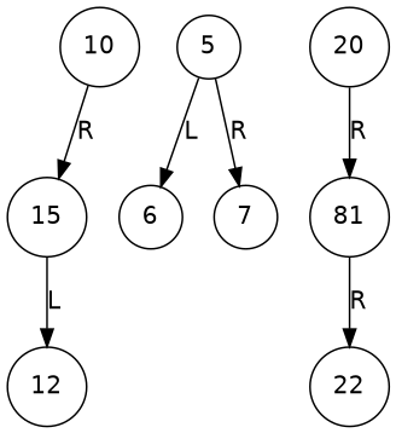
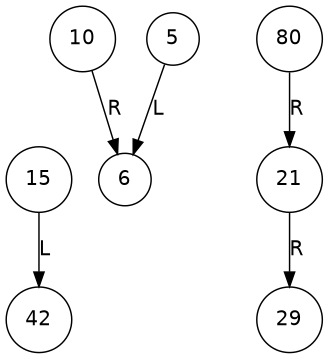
  digraph {
    fontname="DejaVu Sans"
    rankdir=TB
    splines=polyline
    node [fontname="DejaVu Sans" shape=circle]
    edge [arrowhead=normal arrowtail=none dir=both fontname="DejaVu Sans"]
    10
    15
    n3 [label=6]
    5
-   7
-   12
-   20
-   21 [label=81]
-   22
-   10 -> 15 [label=R]
+   12 [label=42]
+   20 [label=80]
+   21
+   22 [label=29]
+   10 -> n3 [label=R]
    15 -> 12 [label=L]
    5 -> n3 [label=L]
-   5 -> 7 [label=R]
    20 -> 21 [label=R]
    21 -> 22 [label=R]
  }
